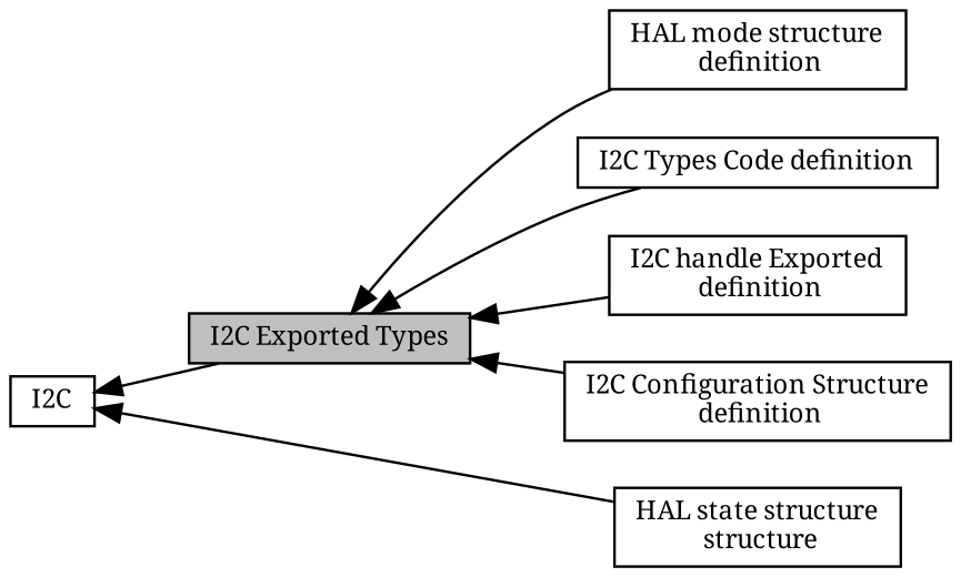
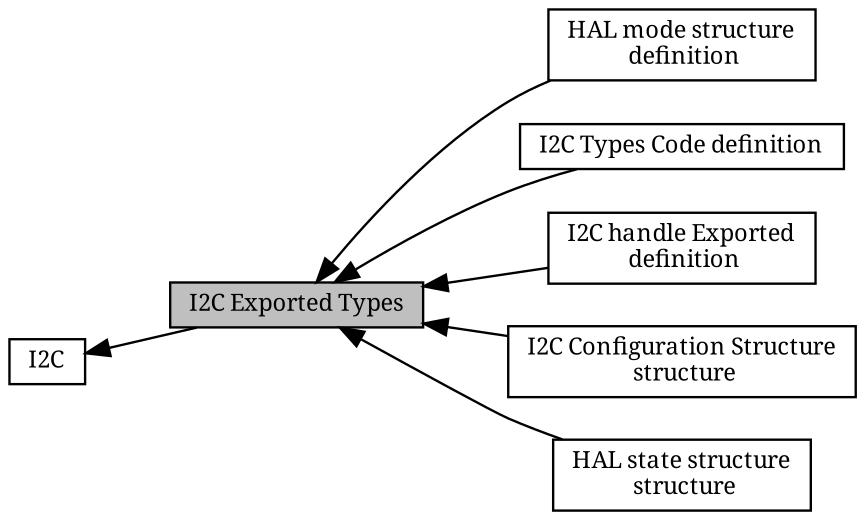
  digraph {
    fontname="Noto Serif"
    rankdir=LR
    node [color=black fillcolor=white fontname="Noto Serif" fontsize=10 shape=box style=filled]
    edge [dir=back fontname="Noto Serif" fontsize=10 labelfontname=Helvetica labelfontsize=10 shape=plaintext style=solid]
    n1 [height=0.2 label="HAL mode structure\l definition" width=0.4]
    n2 [height=0.2 label=I2C width=0.4]
    n3 [fillcolor=grey75 fontcolor=black height=0.2 label="I2C Exported Types" width=0.4]
    n4 [height=0.2 label="I2C Types Code definition" width=0.4]
    n5 [height=0.2 label="I2C handle Exported\l definition" width=0.4]
    n6 [height=0.2 label="HAL state structure\l structure" width=0.4]
-   n7 [height=0.2 label="I2C Configuration Structure\l definition" width=0.4]
+   n7 [height=0.2 label="I2C Configuration Structure\l structure" width=0.4]
    n2 -> n3
    n3 -> n1
    n3 -> n4
    n3 -> n5
-   n2 -> n6
+   n3 -> n6
    n3 -> n7
  }
